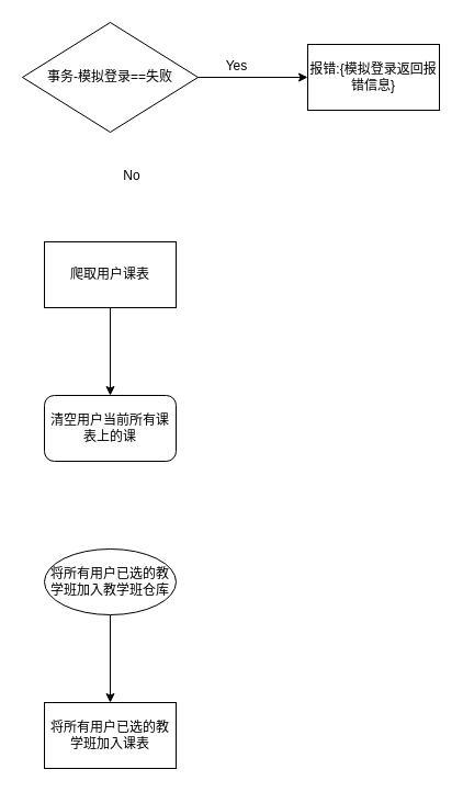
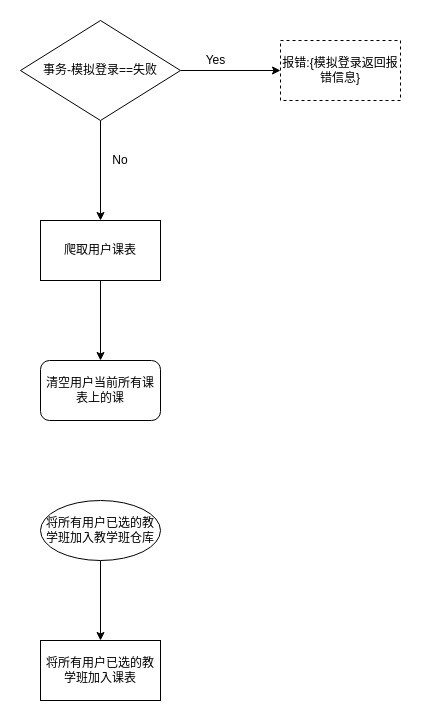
  <mxCell id="0" />
  <mxCell id="1" parent="0" />
  <mxCell id="2" value="" style="edgeStyle=orthogonalEdgeStyle;rounded=0;orthogonalLoop=1;jettySize=auto;html=1;" edge="1" parent="1" source="4" target="5"><mxGeometry relative="1" as="geometry" /></mxCell>
+ <mxCell id="3" value="" style="edgeStyle=orthogonalEdgeStyle;rounded=0;orthogonalLoop=1;jettySize=auto;html=1;" edge="1" parent="1" source="4" target="7"><mxGeometry relative="1" as="geometry" /></mxCell>
  <mxCell id="4" value="事务-模拟登录==失败" style="rhombus;whiteSpace=wrap;html=1;" vertex="1" parent="1"><mxGeometry x="20" y="20" width="160" height="100" as="geometry" /></mxCell>
- <mxCell id="5" value="报错:{模拟登录返回报错信息}" style="whiteSpace=wrap;html=1;" vertex="1" parent="1"><mxGeometry x="280" y="40" width="120" height="60" as="geometry" /></mxCell>
+ <mxCell id="5" value="报错:{模拟登录返回报错信息}" style="whiteSpace=wrap;html=1;dashed=1;" vertex="1" parent="1"><mxGeometry x="280" y="40" width="120" height="60" as="geometry" /></mxCell>
  <mxCell id="6" value="" style="edgeStyle=orthogonalEdgeStyle;rounded=0;orthogonalLoop=1;jettySize=auto;html=1;" edge="1" parent="1" source="7" target="10"><mxGeometry relative="1" as="geometry" /></mxCell>
  <mxCell id="7" value="&lt;font style=&quot;font-size: 12px&quot;&gt;爬取用户课表&lt;/font&gt;" style="whiteSpace=wrap;html=1;" vertex="1" parent="1"><mxGeometry x="40" y="220" width="120" height="60" as="geometry" /></mxCell>
  <mxCell id="8" value="No" style="text;html=1;strokeColor=none;fillColor=none;align=center;verticalAlign=middle;whiteSpace=wrap;rounded=0;" vertex="1" parent="1"><mxGeometry x="100" y="150" width="40" height="20" as="geometry" /></mxCell>
  <mxCell id="9" value="Yes" style="text;html=1;align=center;verticalAlign=middle;resizable=0;points=[];autosize=1;" vertex="1" parent="1"><mxGeometry x="200" y="50" width="30" height="20" as="geometry" /></mxCell>
  <mxCell id="10" value="&lt;font style=&quot;font-size: 12px&quot;&gt;清空用户当前所有课表上的课&lt;/font&gt;" style="whiteSpace=wrap;html=1;rounded=1;" vertex="1" parent="1"><mxGeometry x="40" y="360" width="120" height="60" as="geometry" /></mxCell>
  <mxCell id="11" value="" style="edgeStyle=orthogonalEdgeStyle;rounded=0;orthogonalLoop=1;jettySize=auto;html=1;" edge="1" parent="1" source="12" target="13"><mxGeometry relative="1" as="geometry" /></mxCell>
  <mxCell id="12" value="&lt;font style=&quot;font-size: 12px&quot;&gt;将所有用户已选的教学班加入教学班仓库&lt;/font&gt;" style="ellipse;whiteSpace=wrap;html=1;" vertex="1" parent="1"><mxGeometry x="40" y="500" width="120" height="60" as="geometry" /></mxCell>
  <mxCell id="13" value="&lt;font style=&quot;font-size: 12px&quot;&gt;将所有用户已选的教学班加入课表&lt;br&gt;&lt;/font&gt;" style="whiteSpace=wrap;html=1;" vertex="1" parent="1"><mxGeometry x="40" y="640" width="120" height="60" as="geometry" /></mxCell>
